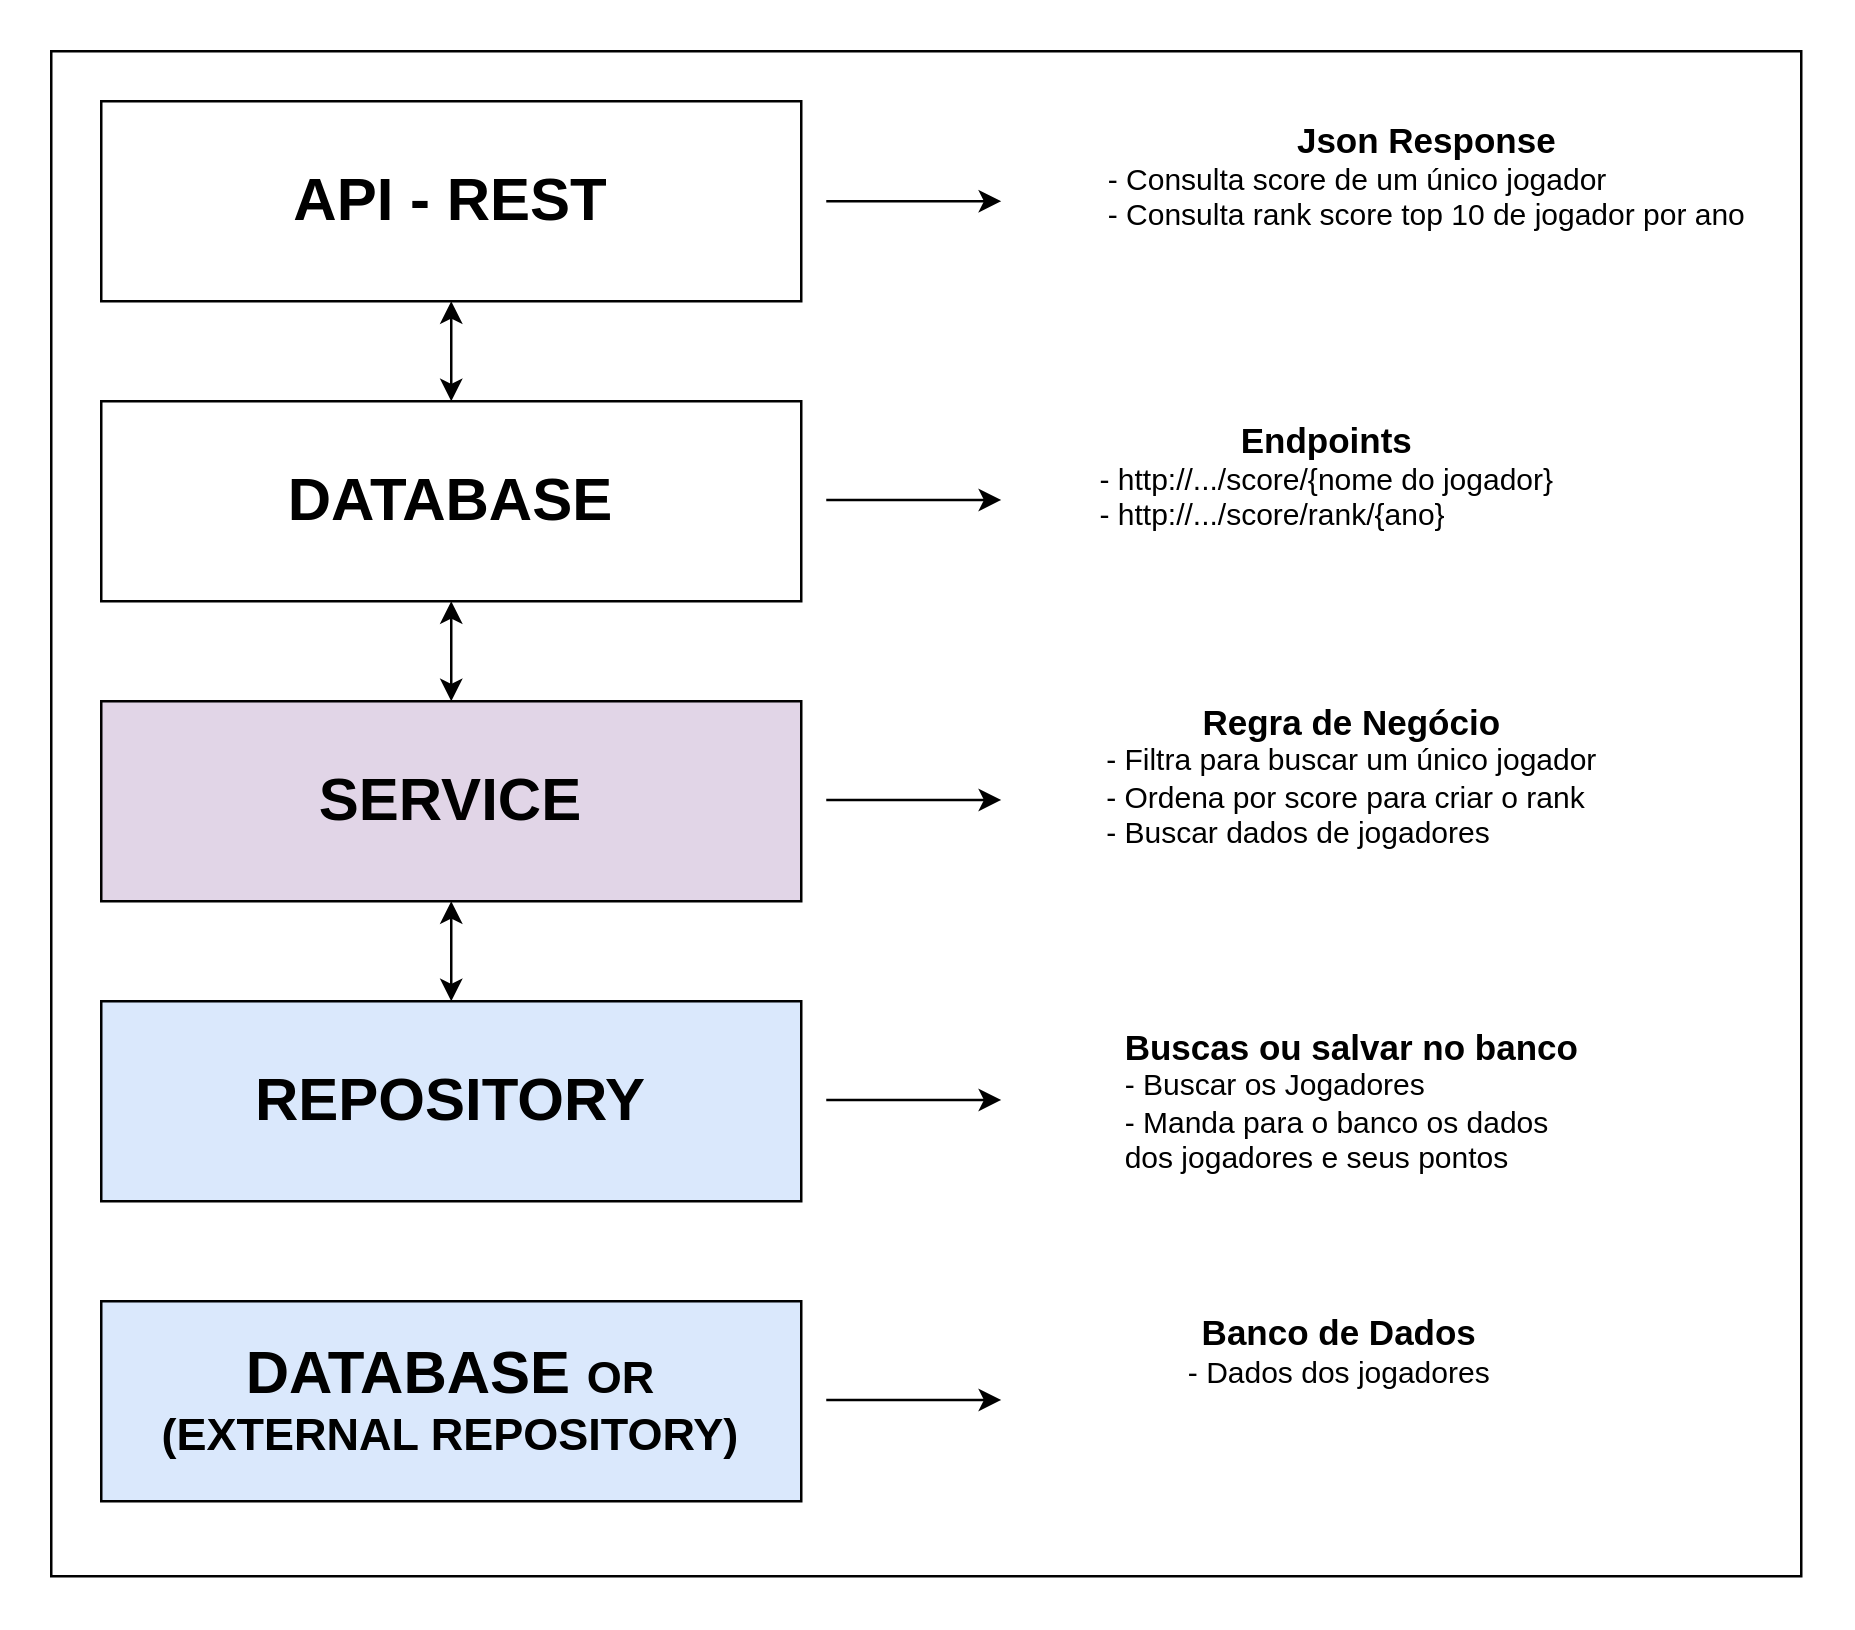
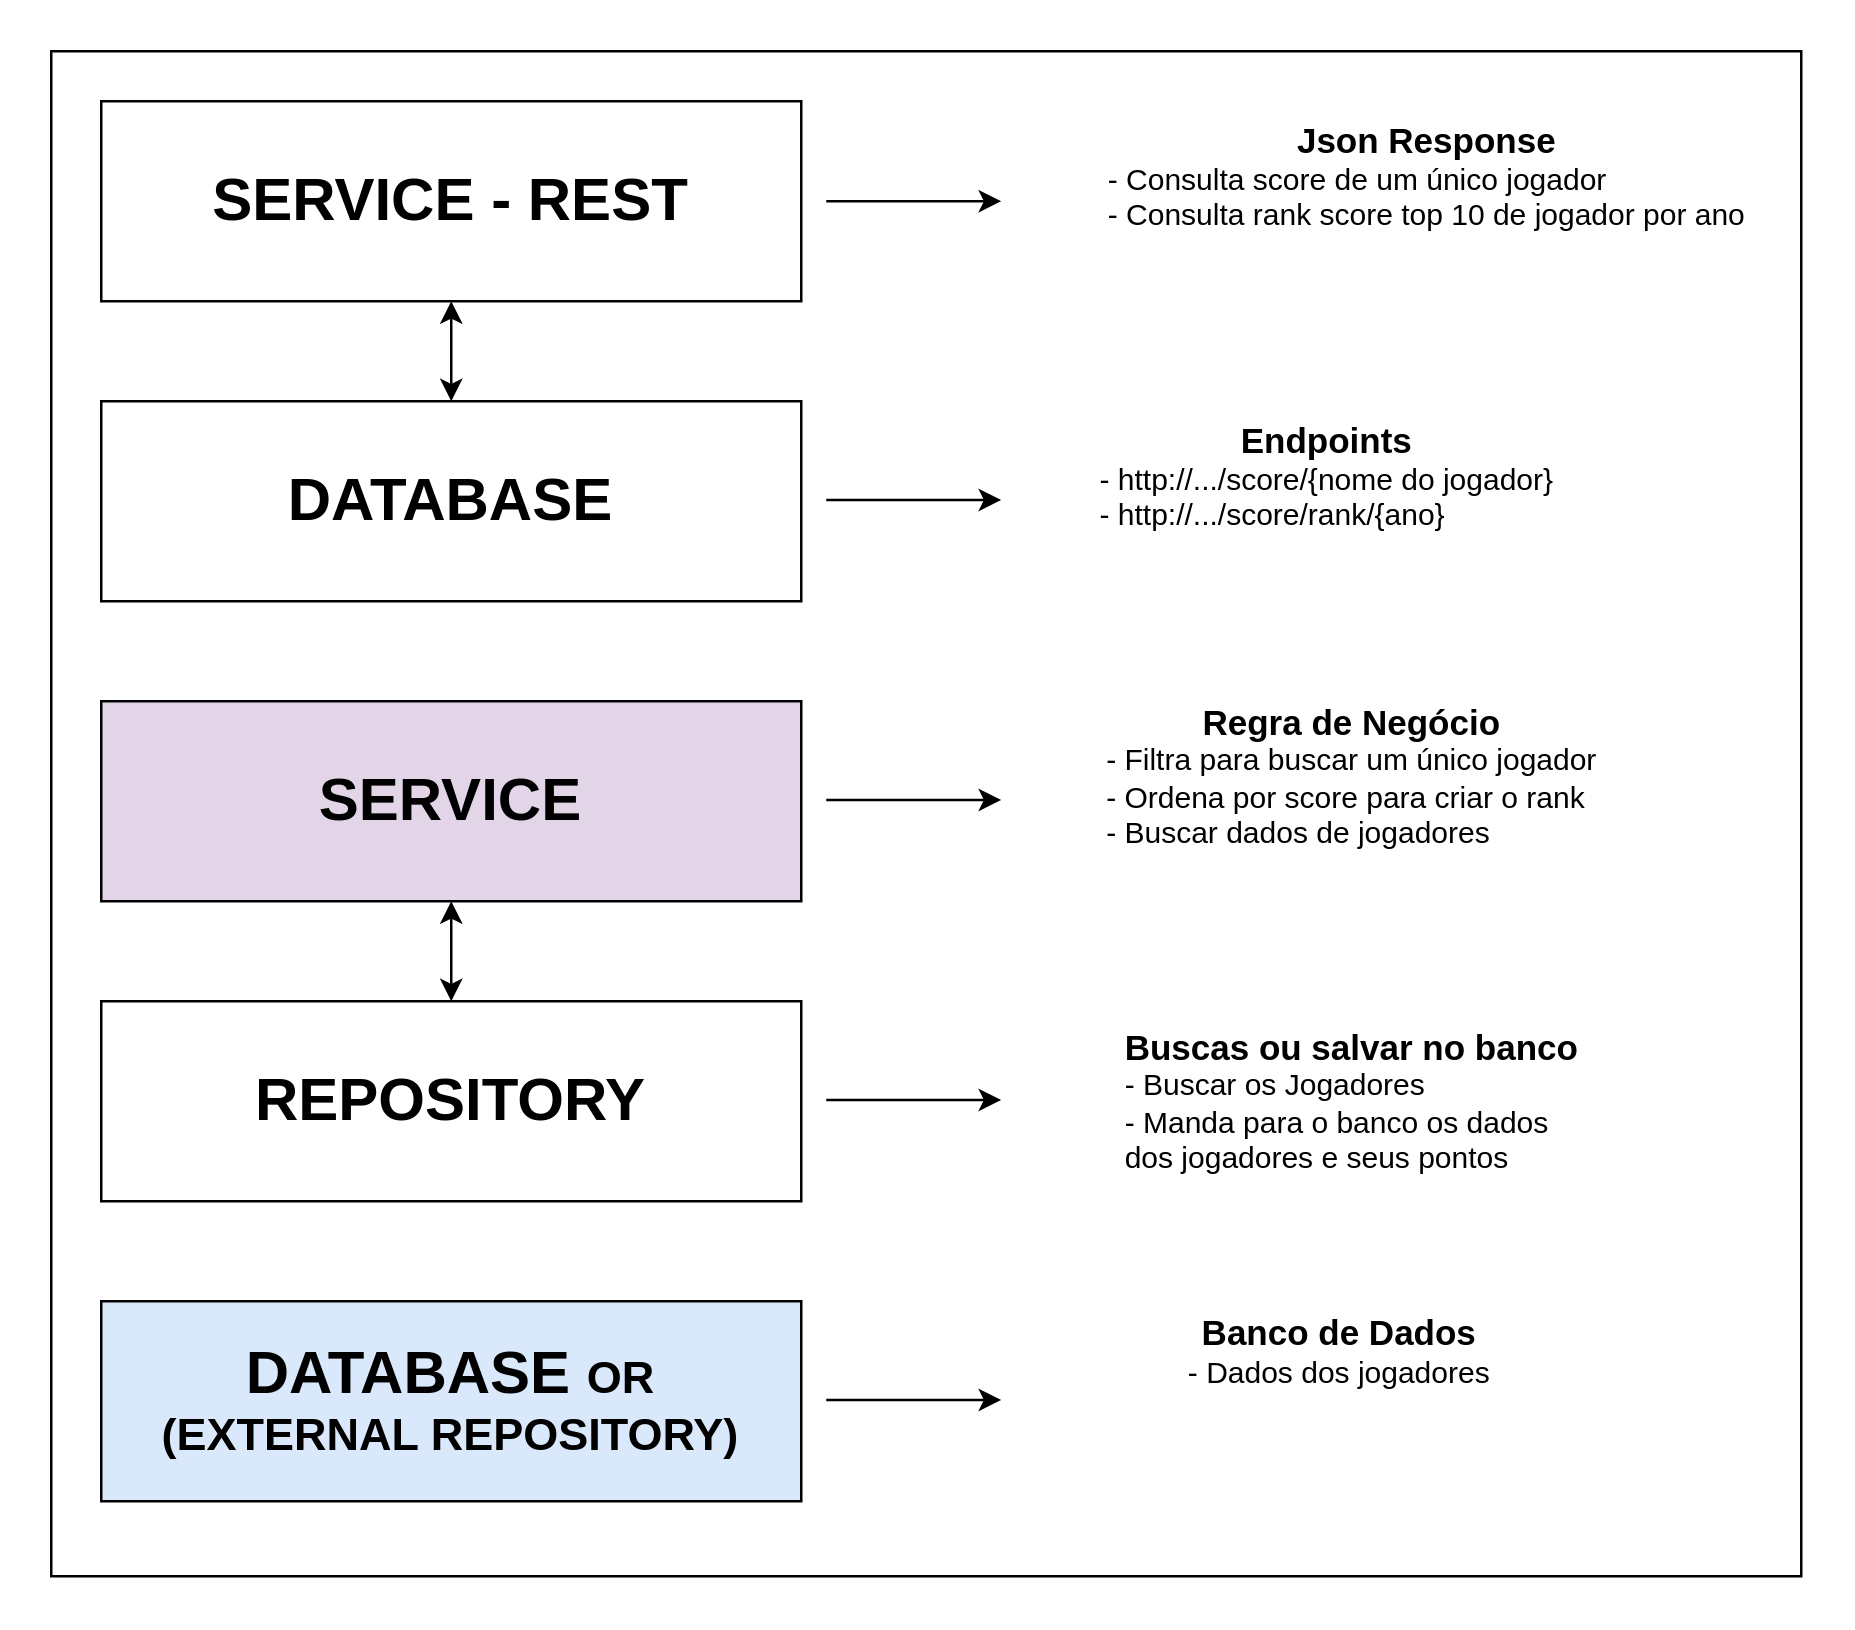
  <mxCell id="0" />
  <mxCell id="1" parent="0" />
  <mxCell id="2" value="" style="rounded=0;whiteSpace=wrap;html=1;" parent="1" vertex="1"><mxGeometry x="20" y="20" width="700" height="610" as="geometry" /></mxCell>
- <mxCell id="3" value="&lt;b&gt;&lt;font style=&quot;font-size: 24px;&quot;&gt;API - REST&lt;/font&gt;&lt;/b&gt;" style="rounded=0;whiteSpace=wrap;html=1;" parent="1" vertex="1"><mxGeometry x="40" y="40" width="280" height="80" as="geometry" /></mxCell>
+ <mxCell id="3" value="&lt;b&gt;&lt;font style=&quot;font-size: 24px;&quot;&gt;SERVICE - REST&lt;/font&gt;&lt;/b&gt;" style="rounded=0;whiteSpace=wrap;html=1;" parent="1" vertex="1"><mxGeometry x="40" y="40" width="280" height="80" as="geometry" /></mxCell>
  <mxCell id="4" value="&lt;b&gt;&lt;font style=&quot;font-size: 24px;&quot;&gt;DATABASE&lt;/font&gt;&lt;/b&gt;" style="rounded=0;whiteSpace=wrap;html=1;" parent="1" vertex="1"><mxGeometry x="40" y="160" width="280" height="80" as="geometry" /></mxCell>
  <mxCell id="5" value="&lt;b&gt;&lt;font style=&quot;font-size: 24px;&quot;&gt;SERVICE&lt;/font&gt;&lt;/b&gt;" style="rounded=0;whiteSpace=wrap;html=1;fillColor=#e1d5e7;" parent="1" vertex="1"><mxGeometry x="40" y="280" width="280" height="80" as="geometry" /></mxCell>
- <mxCell id="6" value="&lt;span style=&quot;font-size: 24px;&quot;&gt;&lt;b&gt;REPOSITORY&lt;/b&gt;&lt;/span&gt;" style="rounded=0;whiteSpace=wrap;html=1;fillColor=#dae8fc;" parent="1" vertex="1"><mxGeometry x="40" y="400" width="280" height="80" as="geometry" /></mxCell>
+ <mxCell id="6" value="&lt;span style=&quot;font-size: 24px;&quot;&gt;&lt;b&gt;REPOSITORY&lt;/b&gt;&lt;/span&gt;" style="rounded=0;whiteSpace=wrap;html=1;" parent="1" vertex="1"><mxGeometry x="40" y="400" width="280" height="80" as="geometry" /></mxCell>
  <mxCell id="7" value="&lt;b style=&quot;&quot;&gt;&lt;span style=&quot;font-size: 24px;&quot;&gt;DATABASE &lt;/span&gt;&lt;font style=&quot;font-size: 18px;&quot;&gt;OR&lt;br&gt;(EXTERNAL REPOSITORY)&lt;/font&gt;&lt;br&gt;&lt;/b&gt;" style="rounded=0;whiteSpace=wrap;html=1;fillColor=#dae8fc;" parent="1" vertex="1"><mxGeometry x="40" y="520" width="280" height="80" as="geometry" /></mxCell>
  <mxCell id="8" value="" style="endArrow=classic;startArrow=classic;html=1;rounded=0;entryX=0.5;entryY=1;entryDx=0;entryDy=0;" parent="1" source="4" target="3" edge="1"><mxGeometry width="50" height="50" relative="1" as="geometry"><mxPoint x="390" y="450" as="sourcePoint" /><mxPoint x="440" y="400" as="targetPoint" /></mxGeometry></mxCell>
- <mxCell id="9" value="" style="endArrow=classic;startArrow=classic;html=1;rounded=0;entryX=0.5;entryY=1;entryDx=0;entryDy=0;" parent="1" source="5" target="4" edge="1"><mxGeometry width="50" height="50" relative="1" as="geometry"><mxPoint x="390" y="450" as="sourcePoint" /><mxPoint x="440" y="400" as="targetPoint" /></mxGeometry></mxCell>
  <mxCell id="10" value="" style="endArrow=classic;startArrow=classic;html=1;rounded=0;entryX=0.5;entryY=1;entryDx=0;entryDy=0;" parent="1" source="6" target="5" edge="1"><mxGeometry width="50" height="50" relative="1" as="geometry"><mxPoint x="390" y="450" as="sourcePoint" /><mxPoint x="440" y="400" as="targetPoint" /></mxGeometry></mxCell>
  <mxCell id="11" value="" style="endArrow=classic;html=1;rounded=0;" parent="1" edge="1"><mxGeometry width="50" height="50" relative="1" as="geometry"><mxPoint x="330" y="80" as="sourcePoint" /><mxPoint x="400" y="80" as="targetPoint" /></mxGeometry></mxCell>
  <mxCell id="12" value="&lt;b&gt;&lt;font style=&quot;font-size: 14px;&quot;&gt;Json Response&lt;/font&gt;&lt;/b&gt;&lt;br&gt;&lt;div style=&quot;text-align: justify;&quot;&gt;&lt;span style=&quot;background-color: initial;&quot;&gt;- Consulta score de um único jogador&lt;/span&gt;&lt;/div&gt;&lt;div style=&quot;text-align: justify;&quot;&gt;&lt;span style=&quot;background-color: initial;&quot;&gt;- Consulta rank score top 10 de jogador por ano&lt;/span&gt;&lt;/div&gt;" style="text;html=1;align=center;verticalAlign=middle;resizable=0;points=[];autosize=1;strokeColor=none;fillColor=none;" parent="1" vertex="1"><mxGeometry x="430" y="40" width="280" height="60" as="geometry" /></mxCell>
  <mxCell id="13" value="&lt;b&gt;&lt;font style=&quot;font-size: 14px;&quot;&gt;Endpoints&lt;/font&gt;&lt;/b&gt;&lt;br&gt;&lt;div style=&quot;text-align: justify;&quot;&gt;&lt;span style=&quot;background-color: initial;&quot;&gt;- http://.../score/{nome do jogador}&lt;/span&gt;&lt;/div&gt;&lt;div style=&quot;text-align: justify;&quot;&gt;&lt;span style=&quot;background-color: initial;&quot;&gt;- http://.../score/rank/{ano}&lt;/span&gt;&lt;/div&gt;" style="text;html=1;align=center;verticalAlign=middle;resizable=0;points=[];autosize=1;strokeColor=none;fillColor=none;" parent="1" vertex="1"><mxGeometry x="430" y="160" width="200" height="60" as="geometry" /></mxCell>
  <mxCell id="14" value="" style="endArrow=classic;html=1;rounded=0;" parent="1" edge="1"><mxGeometry width="50" height="50" relative="1" as="geometry"><mxPoint x="330" y="199.5" as="sourcePoint" /><mxPoint x="400" y="199.5" as="targetPoint" /></mxGeometry></mxCell>
  <mxCell id="15" value="" style="endArrow=classic;html=1;rounded=0;" parent="1" edge="1"><mxGeometry width="50" height="50" relative="1" as="geometry"><mxPoint x="330" y="319.5" as="sourcePoint" /><mxPoint x="400" y="319.5" as="targetPoint" /></mxGeometry></mxCell>
  <mxCell id="16" value="" style="endArrow=classic;html=1;rounded=0;" parent="1" edge="1"><mxGeometry width="50" height="50" relative="1" as="geometry"><mxPoint x="330" y="439.5" as="sourcePoint" /><mxPoint x="400" y="439.5" as="targetPoint" /></mxGeometry></mxCell>
  <mxCell id="17" value="" style="endArrow=classic;html=1;rounded=0;" parent="1" edge="1"><mxGeometry width="50" height="50" relative="1" as="geometry"><mxPoint x="330" y="559.5" as="sourcePoint" /><mxPoint x="400" y="559.5" as="targetPoint" /></mxGeometry></mxCell>
  <mxCell id="18" value="&lt;b&gt;&lt;font style=&quot;font-size: 14px;&quot;&gt;Regra de Negócio&lt;/font&gt;&lt;/b&gt;&lt;br&gt;&lt;div style=&quot;text-align: justify;&quot;&gt;&lt;span style=&quot;background-color: initial;&quot;&gt;- Filtra para buscar um único jogador&lt;/span&gt;&lt;/div&gt;&lt;div style=&quot;text-align: justify;&quot;&gt;&lt;span style=&quot;background-color: initial;&quot;&gt;- Ordena por score para criar o rank&lt;/span&gt;&lt;/div&gt;&lt;div style=&quot;text-align: justify;&quot;&gt;&lt;span style=&quot;background-color: initial;&quot;&gt;- Buscar dados de jogadores&lt;/span&gt;&lt;/div&gt;" style="text;html=1;align=center;verticalAlign=middle;resizable=0;points=[];autosize=1;strokeColor=none;fillColor=none;" parent="1" vertex="1"><mxGeometry x="430" y="275" width="220" height="70" as="geometry" /></mxCell>
  <mxCell id="19" value="&lt;b&gt;&lt;font style=&quot;font-size: 14px;&quot;&gt;Buscas ou salvar no banco&lt;/font&gt;&lt;/b&gt;&lt;br&gt;&lt;div style=&quot;text-align: justify;&quot;&gt;&lt;span style=&quot;background-color: initial;&quot;&gt;- Buscar os Jogadores&lt;/span&gt;&lt;/div&gt;&lt;div style=&quot;text-align: justify;&quot;&gt;&lt;span style=&quot;background-color: initial;&quot;&gt;- Manda para o banco os dados&amp;nbsp;&lt;/span&gt;&lt;/div&gt;&lt;div style=&quot;text-align: justify;&quot;&gt;&lt;span style=&quot;background-color: initial;&quot;&gt;dos jogadores e seus pontos&lt;/span&gt;&lt;/div&gt;" style="text;html=1;align=center;verticalAlign=middle;resizable=0;points=[];autosize=1;strokeColor=none;fillColor=none;" parent="1" vertex="1"><mxGeometry x="440" y="405" width="200" height="70" as="geometry" /></mxCell>
  <mxCell id="20" value="&lt;b&gt;&lt;font style=&quot;font-size: 14px;&quot;&gt;Banco de Dados&lt;/font&gt;&lt;/b&gt;&lt;br&gt;&lt;div style=&quot;text-align: justify;&quot;&gt;&lt;span style=&quot;background-color: initial;&quot;&gt;- Dados dos jogadores&lt;br&gt;&lt;/span&gt;&lt;/div&gt;" style="text;html=1;align=center;verticalAlign=middle;resizable=0;points=[];autosize=1;strokeColor=none;fillColor=none;" parent="1" vertex="1"><mxGeometry x="465" y="520" width="140" height="40" as="geometry" /></mxCell>
